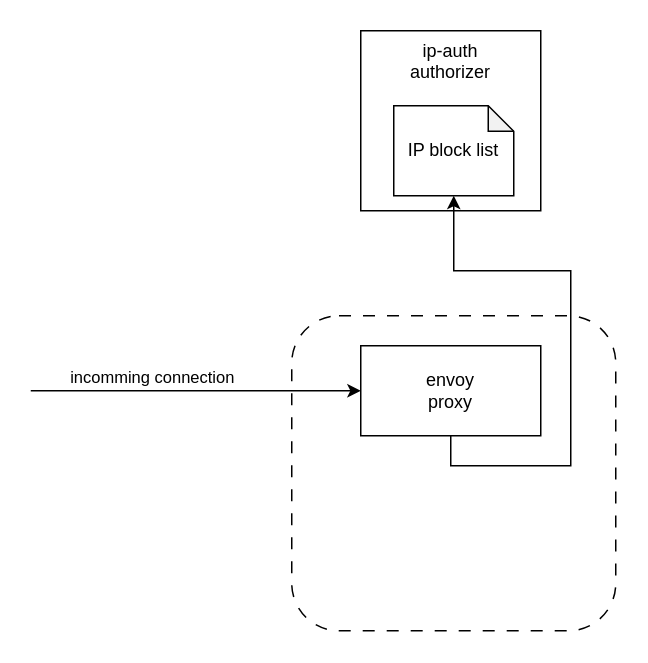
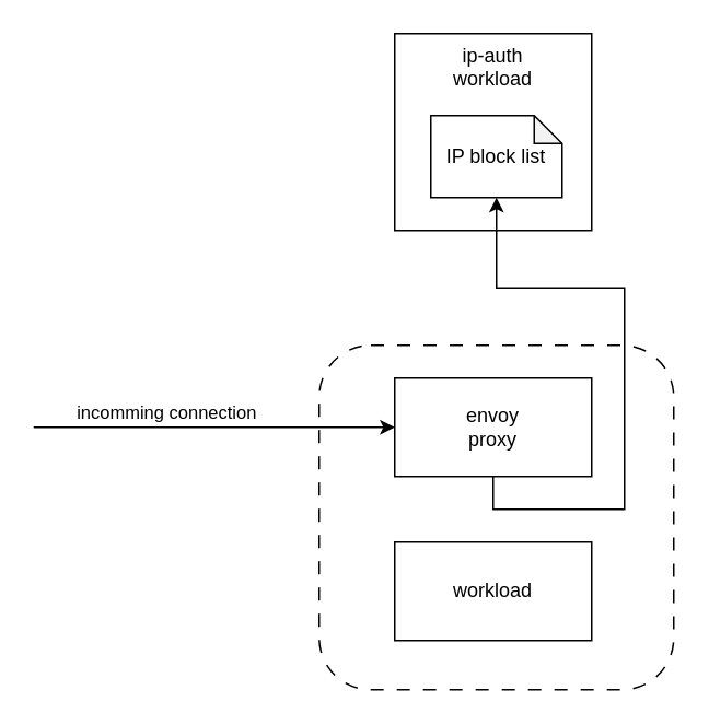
  <mxCell id="0" />
  <mxCell id="1" parent="0" />
  <mxCell id="2" value="" style="rounded=1;whiteSpace=wrap;html=1;dashed=1;dashPattern=8 8;" vertex="1" parent="1"><mxGeometry x="194" y="210" width="216" height="210" as="geometry" /></mxCell>
- <mxCell id="4" value="&lt;div&gt;ip-auth&lt;/div&gt;&lt;div&gt;authorizer&lt;/div&gt;" style="rounded=0;whiteSpace=wrap;html=1;verticalAlign=top;" vertex="1" parent="1"><mxGeometry x="240" y="20" width="120" height="120" as="geometry" /></mxCell>
+ <mxCell id="3" value="workload" style="rounded=0;whiteSpace=wrap;html=1;" vertex="1" parent="1"><mxGeometry x="240" y="330" width="120" height="60" as="geometry" /></mxCell>
+ <mxCell id="4" value="&lt;div&gt;ip-auth&lt;/div&gt;&lt;div&gt;workload&lt;/div&gt;" style="rounded=0;whiteSpace=wrap;html=1;verticalAlign=top;" vertex="1" parent="1"><mxGeometry x="240" y="20" width="120" height="120" as="geometry" /></mxCell>
  <mxCell id="5" style="edgeStyle=orthogonalEdgeStyle;rounded=0;orthogonalLoop=1;jettySize=auto;html=1;exitX=0.5;exitY=1;exitDx=0;exitDy=0;" edge="1" parent="1" source="6" target="9"><mxGeometry relative="1" as="geometry" /></mxCell>
  <mxCell id="6" value="&lt;div&gt;envoy&lt;/div&gt;&lt;div&gt;proxy&lt;/div&gt;" style="rounded=0;whiteSpace=wrap;html=1;" vertex="1" parent="1"><mxGeometry x="240" y="230" width="120" height="60" as="geometry" /></mxCell>
  <mxCell id="7" value="" style="endArrow=classic;html=1;rounded=0;entryX=0;entryY=0.5;entryDx=0;entryDy=0;" edge="1" parent="1" target="6"><mxGeometry width="50" height="50" relative="1" as="geometry"><mxPoint x="20" y="260" as="sourcePoint" /><mxPoint x="330" y="240" as="targetPoint" /></mxGeometry></mxCell>
  <mxCell id="8" value="incomming connection" style="edgeLabel;html=1;align=center;verticalAlign=middle;resizable=0;points=[];" vertex="1" connectable="0" parent="7"><mxGeometry x="-0.418" y="2" relative="1" as="geometry"><mxPoint x="16" y="-8" as="offset" /></mxGeometry></mxCell>
- <mxCell id="9" value="IP block list" style="shape=note;whiteSpace=wrap;html=1;backgroundOutline=1;darkOpacity=0.05;size=17;" vertex="1" parent="1"><mxGeometry x="262" y="70" width="80" height="60" as="geometry" /></mxCell>
+ <mxCell id="9" value="IP block list" style="shape=note;whiteSpace=wrap;html=1;backgroundOutline=1;darkOpacity=0.05;size=17;" vertex="1" parent="1"><mxGeometry x="262" y="70" width="80" height="50" as="geometry" /></mxCell>
